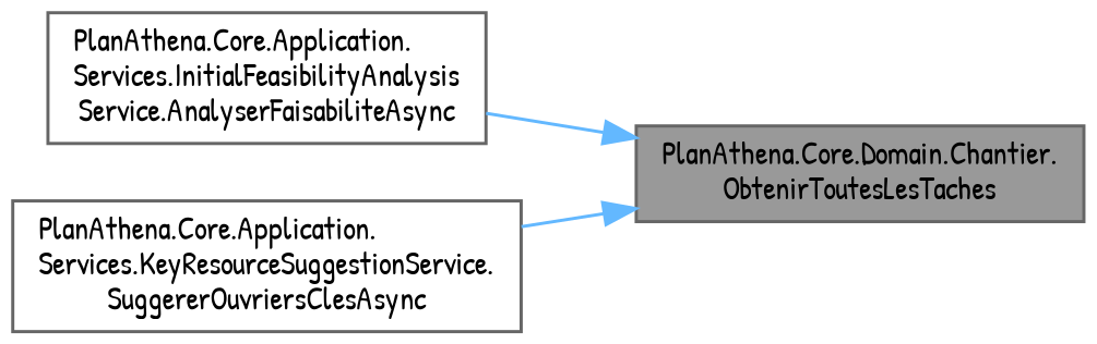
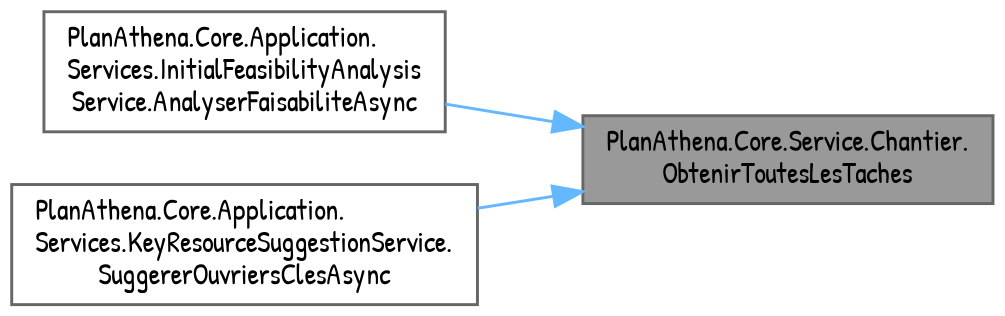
  digraph {
    rankdir=RL
    fontname="Patrick Hand"
    node [color=grey40 fillcolor=white fontname="Patrick Hand" fontsize=10 shape=box style=filled]
    edge [color=steelblue1 dir=back fontname="Patrick Hand" fontsize=10 labelfontname=Helvetica labelfontsize=10 style=solid]
-   n1 [color=gray40 fillcolor=grey60 fontcolor=black height=0.2 label="PlanAthena.Core.Domain.Chantier.\lObtenirToutesLesTaches" width=0.4]
+   n1 [color=gray40 fillcolor=grey60 fontcolor=black height=0.2 label="PlanAthena.Core.Service.Chantier.\lObtenirToutesLesTaches" width=0.4]
    n2 [height=0.2 label="PlanAthena.Core.Application.\lServices.InitialFeasibilityAnalysis\lService.AnalyserFaisabiliteAsync" width=0.4]
    n3 [height=0.2 label="PlanAthena.Core.Application.\lServices.KeyResourceSuggestionService.\lSuggererOuvriersClesAsync" width=0.4]
    n1 -> n2
    n1 -> n3
  }
